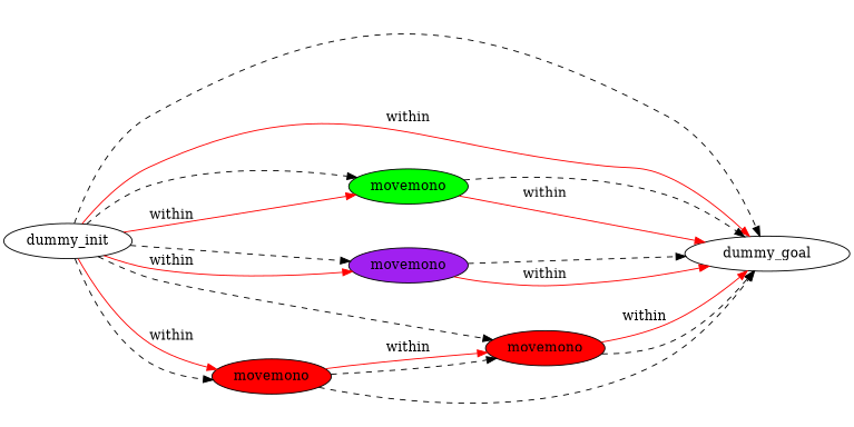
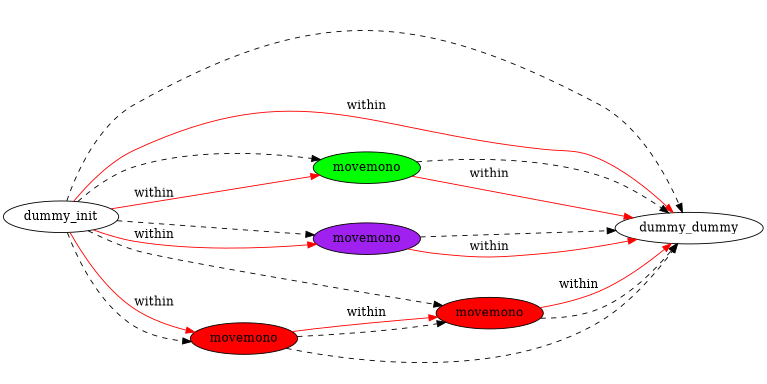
  digraph {
    rankdir=LR
    node [fillcolor=white style=filled]
    edge [color=black style=dashed]
    n1 [label=dummy_init]
-   n2 [label=dummy_goal]
+   n2 [label=dummy_dummy]
    n3 [fillcolor=red label=movemono]
    n4 [fillcolor=green label=movemono]
    n5 [fillcolor=purple label=movemono]
    n6 [fillcolor=red label=movemono]
    n1 -> n2
    n1 -> n2 [color=red label=within style=""]
    n1 -> n3
    n1 -> n4
    n1 -> n4 [color=red label=within style=""]
    n1 -> n5
    n1 -> n5 [color=red label=within style=""]
    n1 -> n6
    n1 -> n6 [color=red label=within style=""]
    n3 -> n2
    n3 -> n2 [color=red label=within style=""]
    n4 -> n2
    n4 -> n2 [color=red label=within style=""]
    n5 -> n2
    n5 -> n2 [color=red label=within style=""]
    n6 -> n2
    n6 -> n3
    n6 -> n3 [color=red label=within style=""]
  }
